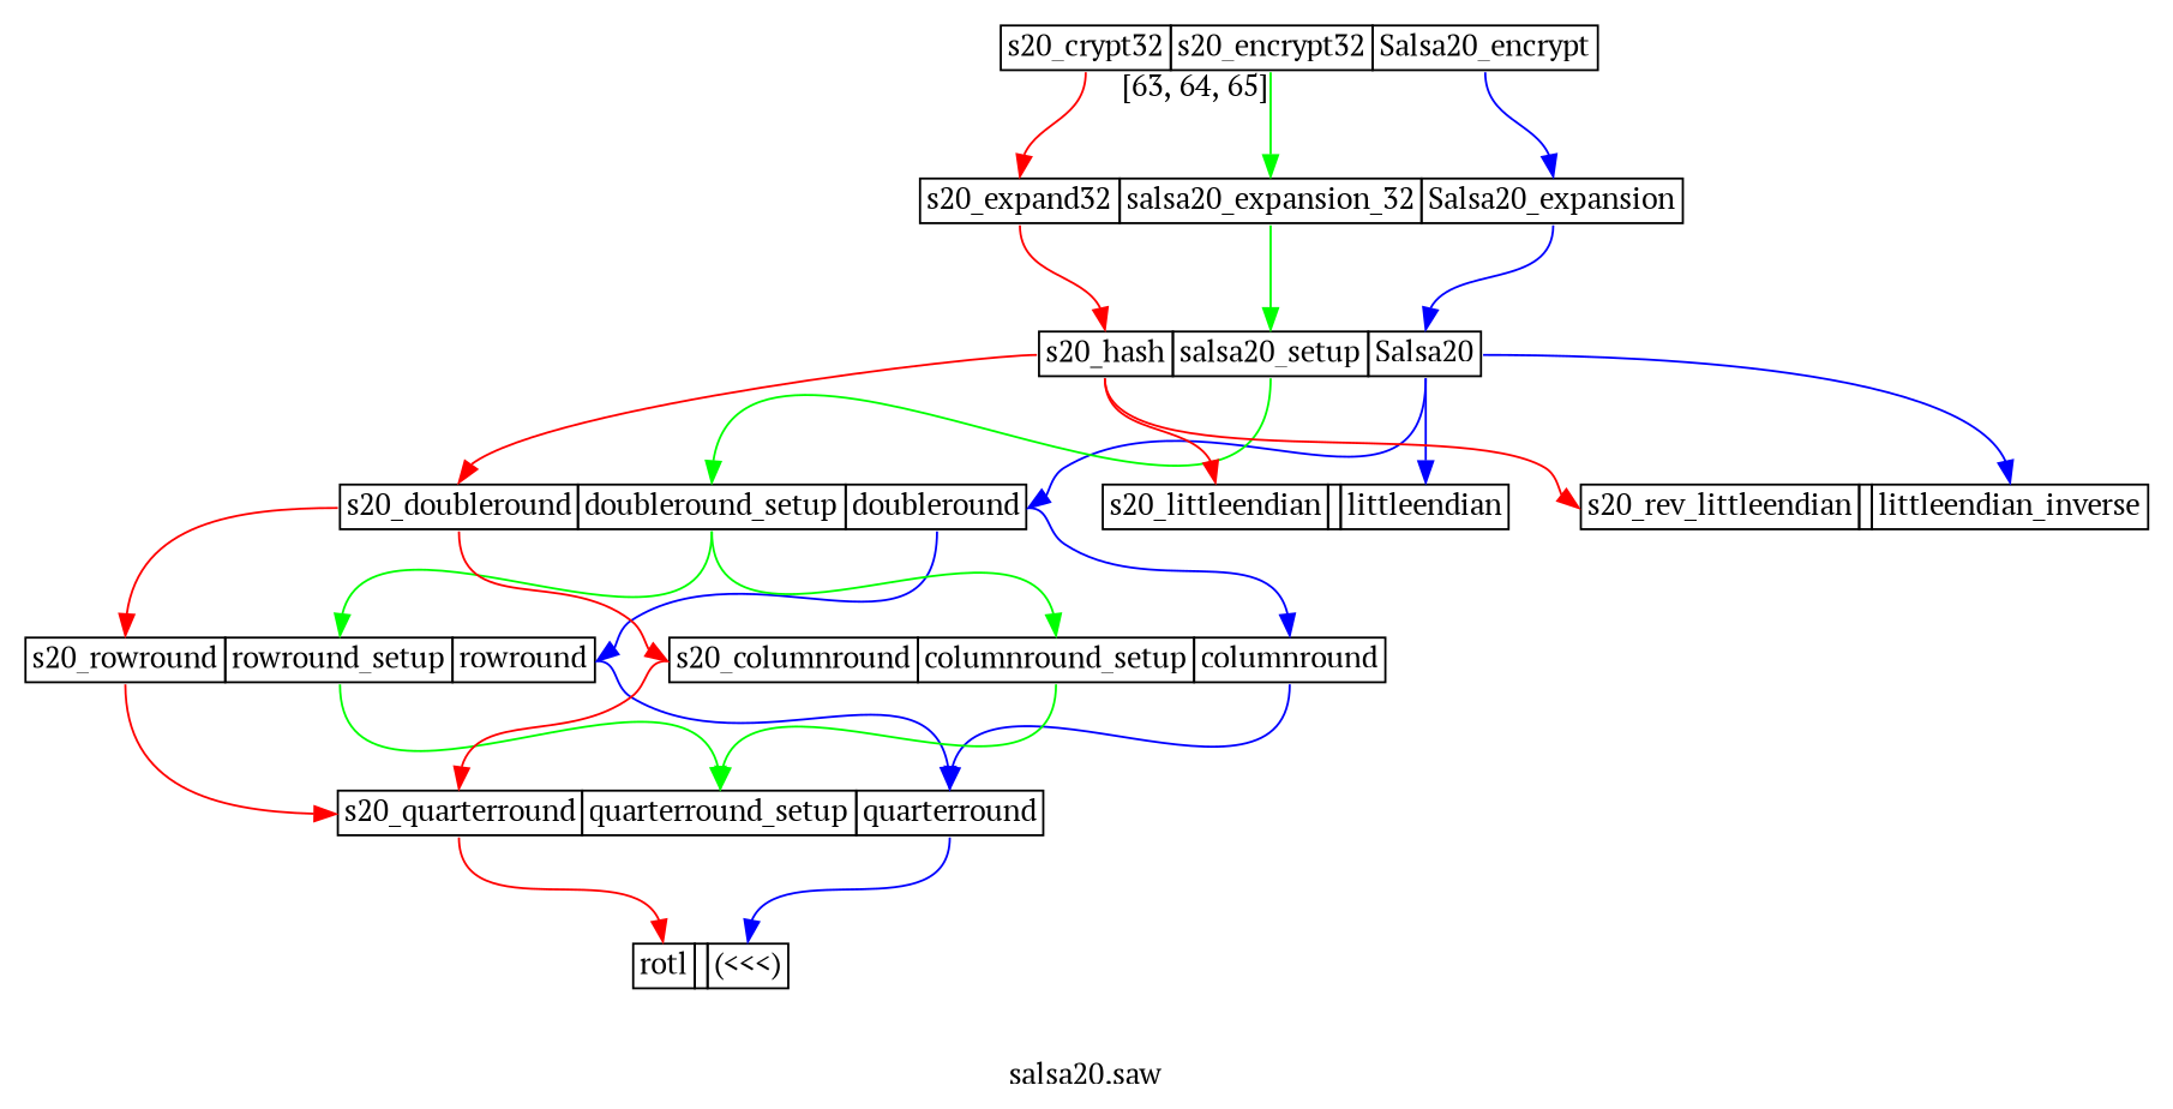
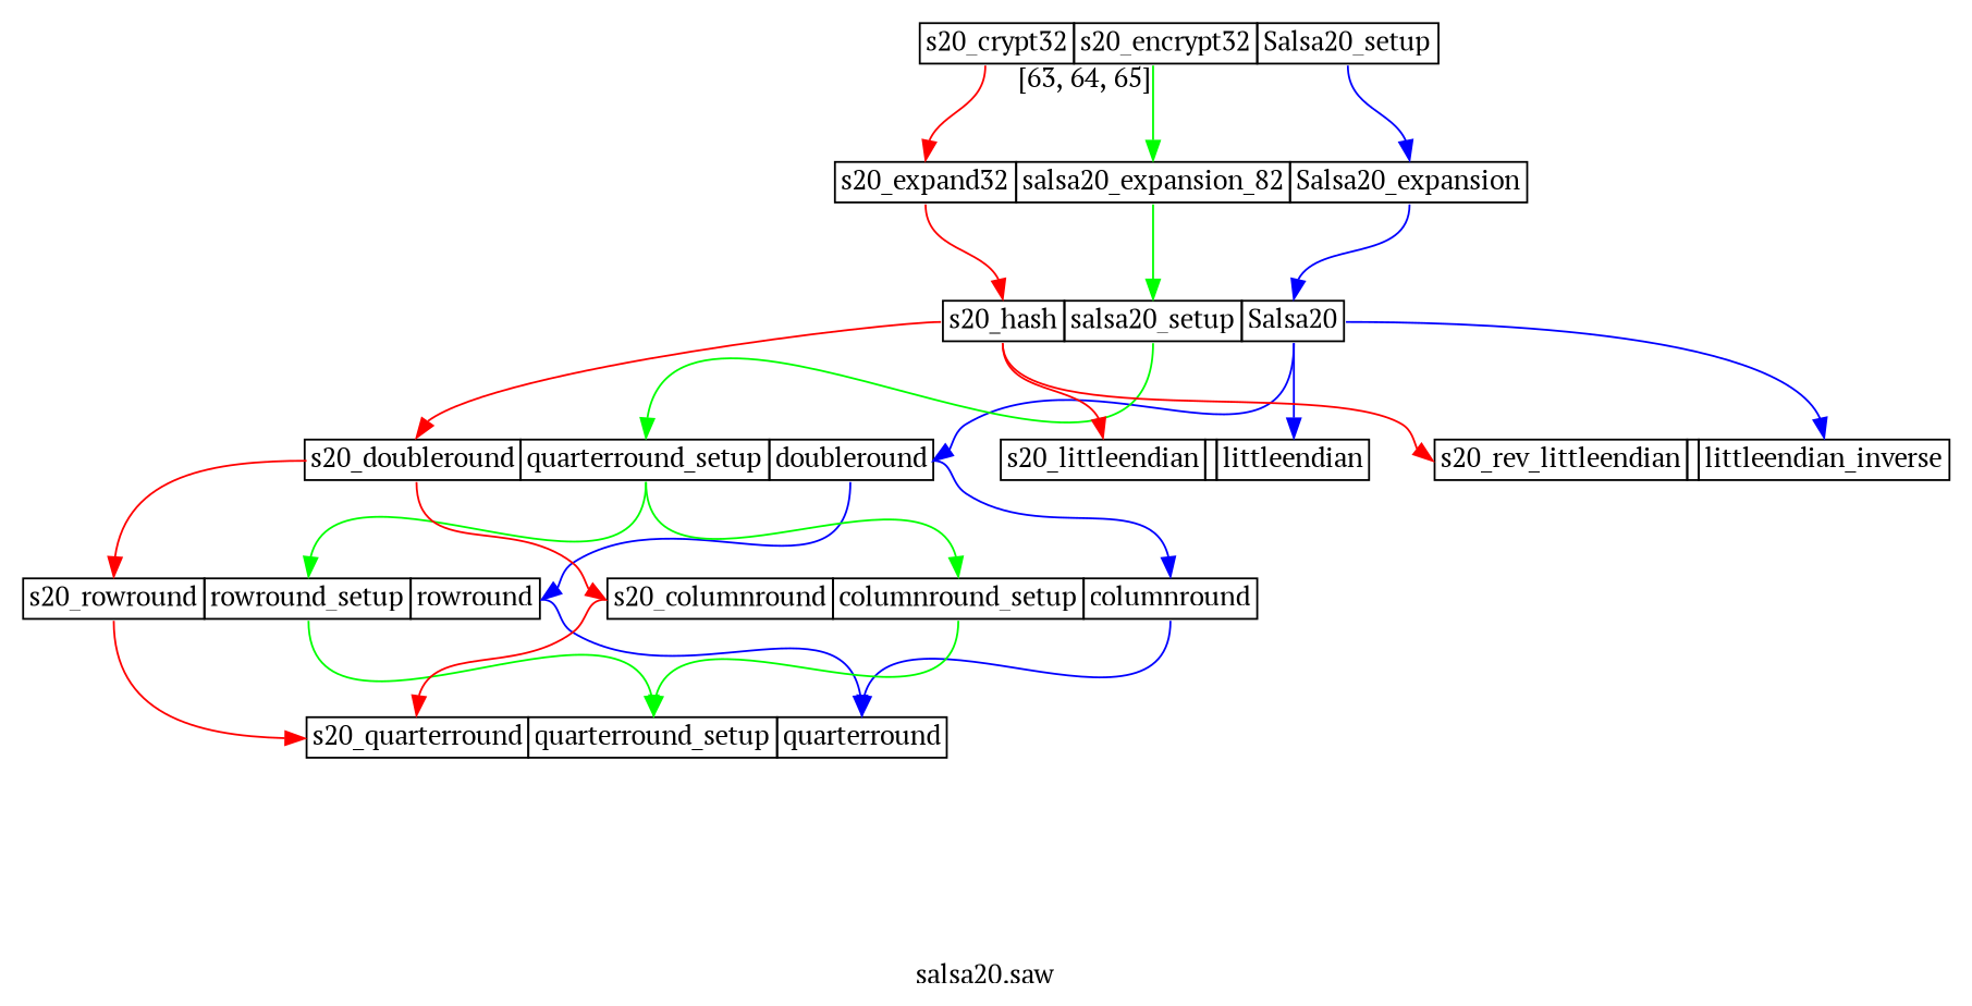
  digraph {
    fontname="PT Serif"
    label="salsa20.saw"
    node [fontname="PT Serif" shape=plaintext]
    edge [color=red fontname="PT Serif" headport=i tailport=i]
-   n1 [label=< 	   <table border="0" cellborder="1" cellspacing="0"><tr> 	   <td port="i">rotl</td> 	   <td port="s"></td> 	   <td port="c">(&lt;&lt;&lt;)</td> 	   </tr></table> 	   >]
    n2 [label=<<table border="0" cellborder="1" cellspacing="0"><tr> 	   <td port="i">s20_quarterround</td> 	   <td port="s">quarterround_setup</td> 	   <td port="c">quarterround</td> 	   </tr></table>>]
    n3 [label=<<table border="0" cellborder="1" cellspacing="0"><tr> 	   <td port="i">s20_rowround</td> 	   <td port="s">rowround_setup</td> 	   <td port="c">rowround</td> 	   </tr></table>>]
    n4 [label=<<table border="0" cellborder="1" cellspacing="0"><tr> 	   <td port="i">s20_columnround</td> 	   <td port="s">columnround_setup</td> 	   <td port="c">columnround</td> 	   </tr></table>>]
-   n5 [label=<<table border="0" cellborder="1" cellspacing="0"><tr> 	   <td port="i">s20_doubleround</td> 	   <td port="s">doubleround_setup</td> 	   <td port="c">doubleround</td> 	   </tr></table>>]
+   n5 [label=<<table border="0" cellborder="1" cellspacing="0"><tr> 	   <td port="i">s20_doubleround</td> 	   <td port="s">quarterround_setup</td> 	   <td port="c">doubleround</td> 	   </tr></table>>]
    n6 [label=<<table border="0" cellborder="1" cellspacing="0"><tr> 	   <td port="i">s20_littleendian</td> 	   <td port="s"></td> 	   <td port="c">littleendian</td> 	   </tr></table>>]
    n7 [label=<<table border="0" cellborder="1" cellspacing="0"><tr> 	   <td port="i">s20_rev_littleendian</td> 	   <td port="s"></td> 	   <td port="c">littleendian_inverse</td> 	   </tr></table>>]
    n8 [label=<<table border="0" cellborder="1" cellspacing="0"><tr> 	   <td port="i">s20_hash</td> 	   <td port="s">salsa20_setup</td> 	   <td port="c">Salsa20</td> 	   </tr></table>>]
-   n9 [label=<<table border="0" cellborder="1" cellspacing="0"><tr> 	   <td port="i">s20_expand32</td> 	   <td port="s">salsa20_expansion_32</td> 	   <td port="c">Salsa20_expansion</td> 	   </tr></table>>]
-   n10 [label=<<table border="0" cellborder="1" cellspacing="0"><tr> 	   <td port="i">s20_crypt32</td> 	   <td port="s">s20_encrypt32</td> 	   <td port="c">Salsa20_encrypt</td> 	   </tr></table>>]
-   n2 -> n1
-   n2 -> n1 [color=blue headport=c tailport=c]
+   n9 [label=<<table border="0" cellborder="1" cellspacing="0"><tr> 	   <td port="i">s20_expand32</td> 	   <td port="s">salsa20_expansion_82</td> 	   <td port="c">Salsa20_expansion</td> 	   </tr></table>>]
+   n10 [label=<<table border="0" cellborder="1" cellspacing="0"><tr> 	   <td port="i">s20_crypt32</td> 	   <td port="s">s20_encrypt32</td> 	   <td port="c">Salsa20_setup</td> 	   </tr></table>>]
    n3 -> n2
    n3 -> n2 [color=blue headport=c tailport=c]
    n3 -> n2 [color=green headport=s tailport=s]
    n4 -> n2
    n4 -> n2 [color=blue headport=c tailport=c]
    n4 -> n2 [color=green headport=s tailport=s]
    n5 -> n3
    n5 -> n3 [color=blue headport=c tailport=c]
    n5 -> n3 [color=green headport=s tailport=s]
    n5 -> n4
    n5 -> n4 [color=blue headport=c tailport=c]
    n5 -> n4 [color=green headport=s tailport=s]
    n8 -> n5
    n8 -> n5 [color=blue headport=c tailport=c]
    n8 -> n5 [color=green headport=s tailport=s]
    n8 -> n6
    n8 -> n6 [color=blue headport=c tailport=c]
    n8 -> n7
    n8 -> n7 [color=blue headport=c tailport=c]
    n9 -> n8
    n9 -> n8 [color=blue headport=c tailport=c]
    n9 -> n8 [color=green headport=s tailport=s]
    n10 -> n9
    n10 -> n9 [color=blue headport=c tailport=c]
    n10 -> n9 [color=green headport=s taillabel="[63, 64, 65]" tailport=s]
  }
